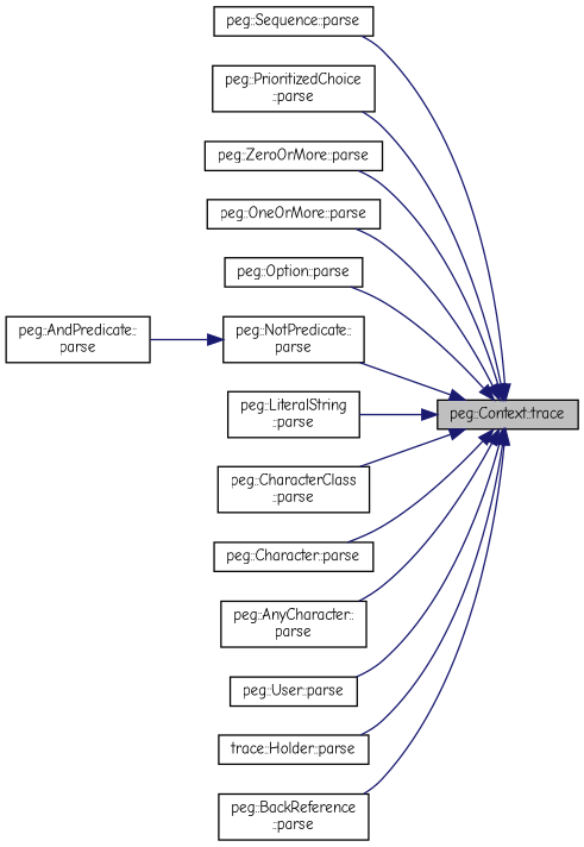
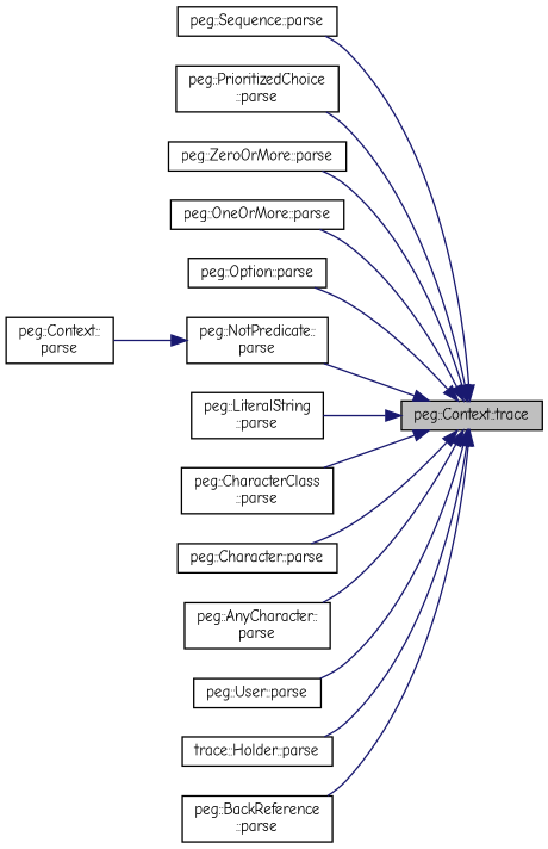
  digraph {
    fontname="Comic Neue"
    rankdir=RL
    node [color=black fillcolor=white fontname="Comic Neue" fontsize=10 shape=record style=filled]
    edge [color=midnightblue dir=back fontname="Comic Neue" fontsize=10 labelfontname=Helvetica labelfontsize=10 style=solid]
    n1 [fillcolor=grey75 fontcolor=black height=0.2 label="peg::Context::trace" width=0.4]
    n2 [height=0.2 label="peg::Sequence::parse" width=0.4]
    n3 [height=0.2 label="peg::PrioritizedChoice\l::parse" width=0.4]
    n4 [height=0.2 label="peg::ZeroOrMore::parse" width=0.4]
    n5 [height=0.2 label="peg::OneOrMore::parse" width=0.4]
    n6 [height=0.2 label="peg::Option::parse" width=0.4]
    n7 [height=0.2 label="peg::NotPredicate::\lparse" width=0.4]
    n8 [height=0.2 label="peg::LiteralString\l::parse" width=0.4]
    n9 [height=0.2 label="peg::CharacterClass\l::parse" width=0.4]
    n10 [height=0.2 label="peg::Character::parse" width=0.4]
    n11 [height=0.2 label="peg::AnyCharacter::\lparse" width=0.4]
    n12 [height=0.2 label="peg::User::parse" width=0.4]
    n13 [height=0.2 label="trace::Holder::parse" width=0.4]
    n14 [height=0.2 label="peg::BackReference\l::parse" width=0.4]
-   n15 [height=0.2 label="peg::AndPredicate::\lparse" width=0.4]
+   n15 [height=0.2 label="peg::Context::\lparse" width=0.4]
    n1 -> n2
    n1 -> n3
    n1 -> n4
    n1 -> n5
    n1 -> n6
    n1 -> n7
    n1 -> n8
    n1 -> n9
    n1 -> n10
    n1 -> n11
    n1 -> n12
    n1 -> n13
    n1 -> n14
    n7 -> n15
  }
